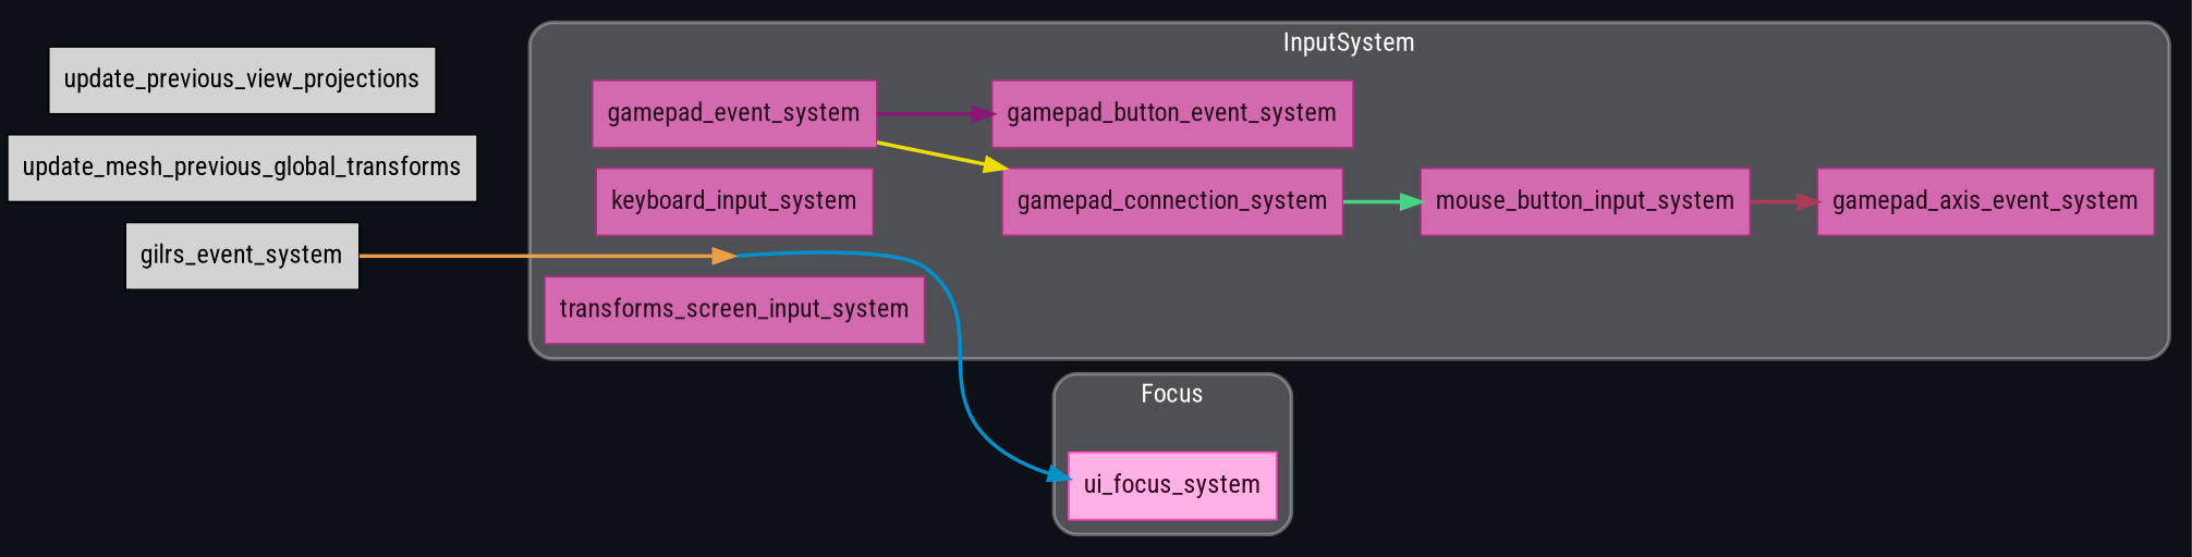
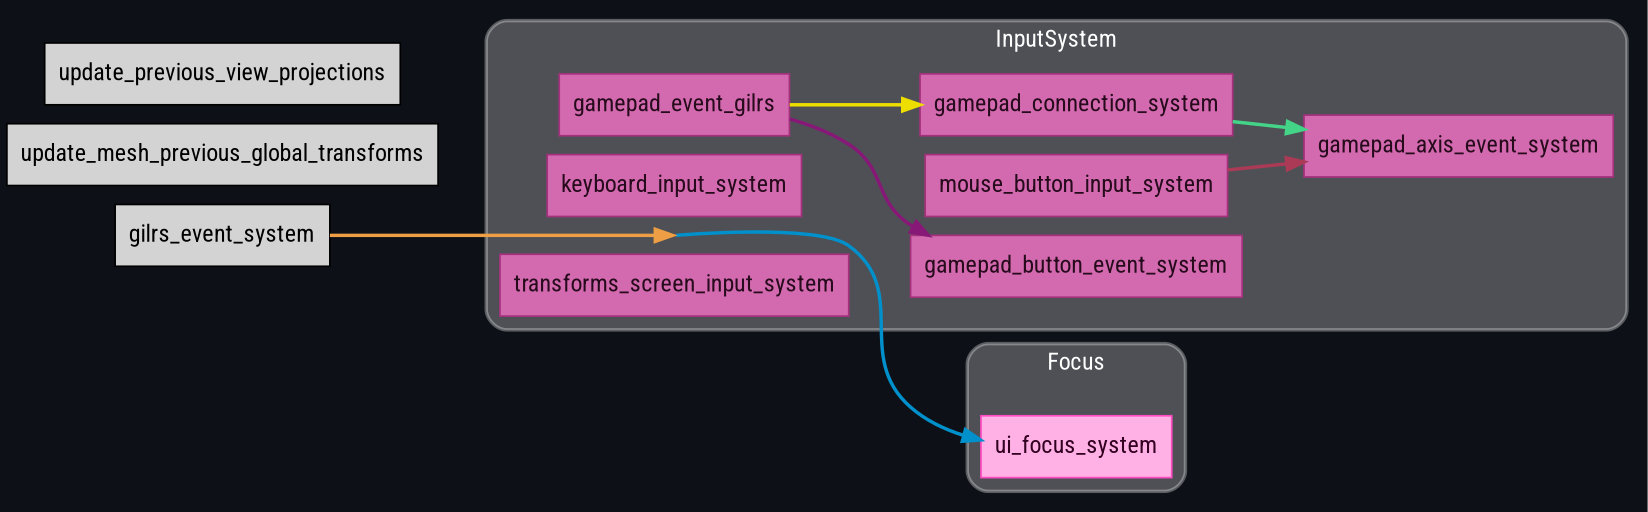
  digraph {
    bgcolor="#0d1117"
    compound=true
    fontname="Roboto Condensed"
    nodesep=0.15
    rankdir=LR
    splines=spline
    node [fontname="Roboto Condensed" shape=box style=filled color="#a5317d" fillcolor="#d36aaf" fontcolor="#270b1d" penwidth=1]
    edge [fontname="Roboto Condensed" penwidth=2]
    "set_marker_node_Set(1)" [height=0 shape=point style=invis color="" fillcolor="" fontcolor="" penwidth=""]
    n2 [label=keyboard_input_system]
    n3 [label=mouse_button_input_system]
-   n4 [label=gamepad_event_system]
+   n4 [label=gamepad_event_gilrs]
    n5 [label=gamepad_connection_system]
    n6 [label=gamepad_button_event_system]
    n7 [label=gamepad_axis_event_system]
    n8 [label=transforms_screen_input_system]
    "set_marker_node_Set(9)" [height=0 shape=point style=invis color="" fillcolor="" fontcolor="" penwidth=""]
    n10 [color="#ff4bc2" fillcolor="#ffb1e5" fontcolor="#320021" label=ui_focus_system]
    n11 [label=update_mesh_previous_global_transforms color="" fillcolor="" fontcolor="" penwidth=""]
    n12 [label=update_previous_view_projections color="" fillcolor="" fontcolor="" penwidth=""]
    n13 [label=gilrs_event_system color="" fillcolor="" fontcolor="" penwidth=""]
    subgraph cluster_1 {
      color="#ffffff50"
      fillcolor="#ffffff44"
      fontcolor="#ffffff"
      label=InputSystem
      penwidth=2
      style="rounded,filled"
      "set_marker_node_Set(1)"
      n2
      n3
      n4
      n5
      n6
      n7
      n8
    }
    subgraph cluster_2 {
      color="#ffffff50"
      fillcolor="#ffffff44"
      fontcolor="#ffffff"
      label=Focus
      penwidth=2
      style="rounded,filled"
      "set_marker_node_Set(9)"
      n10
    }
    "set_marker_node_Set(1)" -> n10 [color="#0090cc"]
    n3 -> n7 [color="#aa3a55"]
    n4 -> n5 [color="#eede00"]
    n4 -> n6 [color="#881877"]
-   n5 -> n3 [color="#44d488"]
+   n5 -> n7 [color="#44d488"]
    n13 -> "set_marker_node_Set(1)" [color="#ee9e44"]
  }
